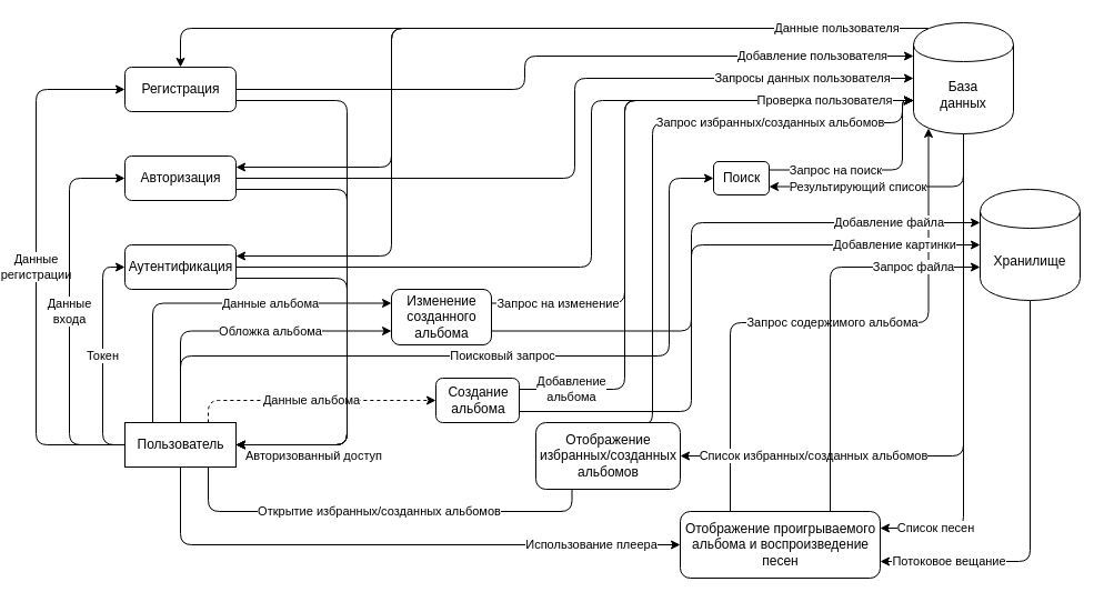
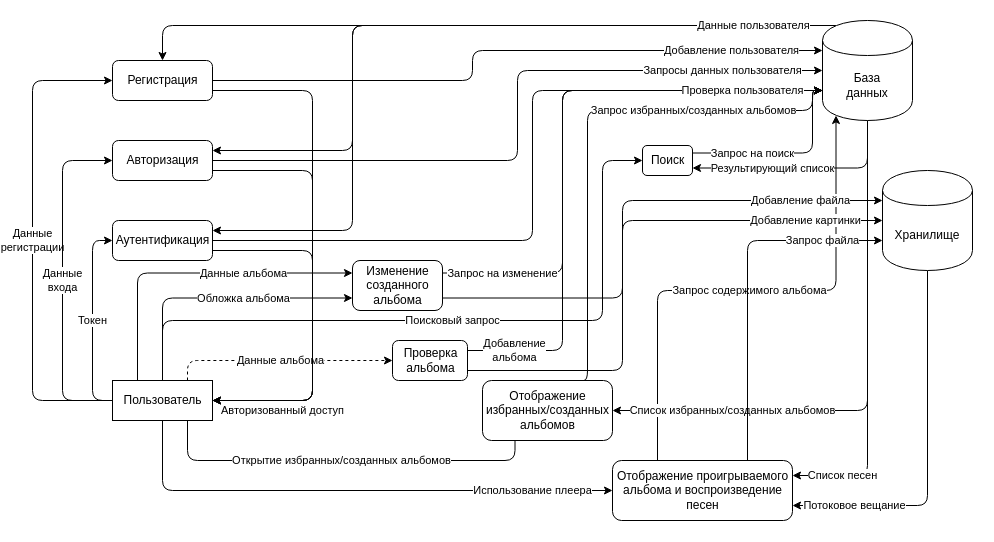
  <mxCell id="0" />
  <mxCell id="1" parent="0" />
  <mxCell id="2" style="edgeStyle=orthogonalEdgeStyle;html=1;exitX=0.15;exitY=0.05;exitDx=0;exitDy=0;exitPerimeter=0;entryX=1;entryY=0.25;entryDx=0;entryDy=0;" edge="1" parent="1" source="31" target="28"><mxGeometry relative="1" as="geometry"><Array as="points"><mxPoint x="340" y="25" /><mxPoint x="340" y="230" /></Array></mxGeometry></mxCell>
  <mxCell id="3" style="edgeStyle=orthogonalEdgeStyle;html=1;exitX=0.15;exitY=0.05;exitDx=0;exitDy=0;exitPerimeter=0;entryX=1;entryY=0.25;entryDx=0;entryDy=0;" edge="1" parent="1" source="31" target="25"><mxGeometry relative="1" as="geometry"><Array as="points"><mxPoint x="340" y="25" /><mxPoint x="340" y="150" /></Array></mxGeometry></mxCell>
  <mxCell id="4" value="Запрос на изменение" style="edgeStyle=orthogonalEdgeStyle;html=1;exitX=1;exitY=0.25;exitDx=0;exitDy=0;entryX=0;entryY=0.7;entryDx=0;entryDy=0;" edge="1" parent="1" source="40" target="31"><mxGeometry x="-0.787" relative="1" as="geometry"><Array as="points"><mxPoint x="550" y="273" /><mxPoint x="550" y="90" /></Array><mxPoint as="offset" /></mxGeometry></mxCell>
  <mxCell id="5" value="Запрос содержимого альбома" style="edgeStyle=orthogonalEdgeStyle;html=1;exitX=0.25;exitY=0;exitDx=0;exitDy=0;entryX=0.15;entryY=0.95;entryDx=0;entryDy=0;entryPerimeter=0;" edge="1" parent="1" source="34" target="31"><mxGeometry relative="1" as="geometry" /></mxCell>
  <mxCell id="6" value="Список песен" style="edgeStyle=orthogonalEdgeStyle;html=1;exitX=0.5;exitY=1;exitDx=0;exitDy=0;entryX=1;entryY=0.25;entryDx=0;entryDy=0;" edge="1" parent="1" source="31" target="34"><mxGeometry x="0.767" relative="1" as="geometry"><mxPoint as="offset" /></mxGeometry></mxCell>
  <mxCell id="7" value="Список избранных/созданных альбомов" style="edgeStyle=orthogonalEdgeStyle;html=1;exitX=0.5;exitY=1;exitDx=0;exitDy=0;entryX=1;entryY=0.5;entryDx=0;entryDy=0;" edge="1" parent="1" source="31" target="36"><mxGeometry x="0.56" relative="1" as="geometry"><mxPoint as="offset" /></mxGeometry></mxCell>
  <mxCell id="8" value="Запрос файла" style="edgeStyle=orthogonalEdgeStyle;html=1;exitX=0.75;exitY=0;exitDx=0;exitDy=0;entryX=0;entryY=0.7;entryDx=0;entryDy=0;" edge="1" parent="1" source="34" target="33"><mxGeometry x="0.661" relative="1" as="geometry"><mxPoint as="offset" /></mxGeometry></mxCell>
  <mxCell id="9" value="Добавление&lt;br&gt;альбома" style="edgeStyle=orthogonalEdgeStyle;html=1;exitX=1;exitY=0.25;exitDx=0;exitDy=0;entryX=0;entryY=0.7;entryDx=0;entryDy=0;" edge="1" parent="1" source="38" target="31"><mxGeometry x="-0.846" relative="1" as="geometry"><Array as="points"><mxPoint x="550" y="350" /><mxPoint x="550" y="90" /></Array><mxPoint as="offset" /></mxGeometry></mxCell>
  <mxCell id="10" value="Данные&lt;br&gt;регистрации" style="edgeStyle=orthogonalEdgeStyle;html=1;exitX=0;exitY=0.5;exitDx=0;exitDy=0;entryX=0;entryY=0.5;entryDx=0;entryDy=0;" edge="1" parent="1" source="19" target="22"><mxGeometry relative="1" as="geometry"><Array as="points"><mxPoint x="20" y="400" /><mxPoint x="20" y="80" /></Array></mxGeometry></mxCell>
  <mxCell id="11" value="Данные&lt;br&gt;входа" style="edgeStyle=orthogonalEdgeStyle;html=1;exitX=0;exitY=0.5;exitDx=0;exitDy=0;entryX=0;entryY=0.5;entryDx=0;entryDy=0;" edge="1" parent="1" source="19" target="25"><mxGeometry relative="1" as="geometry"><Array as="points"><mxPoint x="50" y="400" /><mxPoint x="50" y="160" /></Array></mxGeometry></mxCell>
  <mxCell id="12" value="Токен" style="edgeStyle=orthogonalEdgeStyle;html=1;exitX=0;exitY=0.5;exitDx=0;exitDy=0;entryX=0;entryY=0.5;entryDx=0;entryDy=0;" edge="1" parent="1" source="19" target="28"><mxGeometry relative="1" as="geometry"><Array as="points"><mxPoint x="80" y="400" /><mxPoint x="80" y="240" /></Array></mxGeometry></mxCell>
  <mxCell id="13" value="Использование плеера" style="edgeStyle=orthogonalEdgeStyle;html=1;exitX=0.5;exitY=1;exitDx=0;exitDy=0;entryX=0;entryY=0.5;entryDx=0;entryDy=0;" edge="1" parent="1" source="19" target="34"><mxGeometry x="0.692" relative="1" as="geometry"><mxPoint as="offset" /></mxGeometry></mxCell>
  <mxCell id="14" value="Данные альбома" style="edgeStyle=orthogonalEdgeStyle;html=1;exitX=0.75;exitY=0;exitDx=0;exitDy=0;entryX=0;entryY=0.5;entryDx=0;entryDy=0;dashed=1;" edge="1" parent="1" source="19" target="38"><mxGeometry relative="1" as="geometry" /></mxCell>
  <mxCell id="15" value="Открытие избранных/созданных альбомов" style="edgeStyle=orthogonalEdgeStyle;html=1;exitX=0.75;exitY=1;exitDx=0;exitDy=0;entryX=0.25;entryY=1;entryDx=0;entryDy=0;endArrow=none;" edge="1" parent="1" source="19" target="36"><mxGeometry relative="1" as="geometry"><Array as="points"><mxPoint x="175" y="460" /><mxPoint x="503" y="460" /></Array></mxGeometry></mxCell>
  <mxCell id="16" value="Обложка альбома" style="edgeStyle=orthogonalEdgeStyle;html=1;exitX=0.5;exitY=0;exitDx=0;exitDy=0;entryX=0;entryY=0.75;entryDx=0;entryDy=0;" edge="1" parent="1" source="19" target="40"><mxGeometry x="0.193" relative="1" as="geometry"><mxPoint as="offset" /></mxGeometry></mxCell>
  <mxCell id="17" value="Данные альбома" style="edgeStyle=orthogonalEdgeStyle;html=1;exitX=0.25;exitY=0;exitDx=0;exitDy=0;entryX=0;entryY=0.25;entryDx=0;entryDy=0;" edge="1" parent="1" source="19" target="40"><mxGeometry x="0.318" relative="1" as="geometry"><mxPoint as="offset" /></mxGeometry></mxCell>
  <mxCell id="18" value="Поисковый запрос" style="edgeStyle=orthogonalEdgeStyle;html=1;exitX=0.5;exitY=0;exitDx=0;exitDy=0;entryX=0;entryY=0.5;entryDx=0;entryDy=0;" edge="1" parent="1" source="19" target="42"><mxGeometry relative="1" as="geometry"><Array as="points"><mxPoint x="150" y="320" /><mxPoint x="590" y="320" /><mxPoint x="590" y="160" /></Array></mxGeometry></mxCell>
  <mxCell id="19" value="Пользователь" style="html=1;dashed=0;whitespace=wrap;" vertex="1" parent="1"><mxGeometry x="100" y="380" width="100" height="40" as="geometry" /></mxCell>
  <mxCell id="20" value="Добавление пользователя" style="edgeStyle=orthogonalEdgeStyle;html=1;exitX=1;exitY=0.5;exitDx=0;exitDy=0;entryX=0;entryY=0.3;entryDx=0;entryDy=0;" edge="1" parent="1" source="22" target="31"><mxGeometry x="0.719" relative="1" as="geometry"><Array as="points"><mxPoint x="460" y="80" /><mxPoint x="460" y="50" /></Array><mxPoint x="-1" as="offset" /></mxGeometry></mxCell>
  <mxCell id="21" value="Авторизованный доступ" style="edgeStyle=orthogonalEdgeStyle;html=1;exitX=1;exitY=0.75;exitDx=0;exitDy=0;entryX=1;entryY=0.5;entryDx=0;entryDy=0;" edge="1" parent="1" source="22" target="19"><mxGeometry x="0.726" y="10" relative="1" as="geometry"><Array as="points"><mxPoint x="300" y="90" /><mxPoint x="300" y="400" /></Array><mxPoint as="offset" /></mxGeometry></mxCell>
  <mxCell id="22" value="Регистрация" style="html=1;dashed=0;whitespace=wrap;rounded=1;" vertex="1" parent="1"><mxGeometry x="100" y="60" width="100" height="40" as="geometry" /></mxCell>
  <mxCell id="23" value="Запросы данных пользователя" style="edgeStyle=orthogonalEdgeStyle;html=1;exitX=1;exitY=0.5;exitDx=0;exitDy=0;entryX=0;entryY=0.5;entryDx=0;entryDy=0;" edge="1" parent="1" source="25" target="31"><mxGeometry x="0.714" relative="1" as="geometry"><mxPoint as="offset" /></mxGeometry></mxCell>
  <mxCell id="24" style="edgeStyle=orthogonalEdgeStyle;html=1;exitX=1;exitY=0.75;exitDx=0;exitDy=0;entryX=1;entryY=0.5;entryDx=0;entryDy=0;" edge="1" parent="1" source="25" target="19"><mxGeometry relative="1" as="geometry"><Array as="points"><mxPoint x="300" y="170" /><mxPoint x="300" y="400" /></Array></mxGeometry></mxCell>
  <mxCell id="25" value="Авторизация" style="html=1;dashed=0;whitespace=wrap;rounded=1;" vertex="1" parent="1"><mxGeometry x="100" y="140" width="100" height="40" as="geometry" /></mxCell>
  <mxCell id="26" style="edgeStyle=orthogonalEdgeStyle;html=1;exitX=1;exitY=0.75;exitDx=0;exitDy=0;entryX=1;entryY=0.5;entryDx=0;entryDy=0;" edge="1" parent="1" source="28" target="19"><mxGeometry relative="1" as="geometry"><Array as="points"><mxPoint x="300" y="250" /><mxPoint x="300" y="400" /></Array></mxGeometry></mxCell>
  <mxCell id="27" value="Проверка пользователя" style="edgeStyle=orthogonalEdgeStyle;html=1;exitX=1;exitY=0.5;exitDx=0;exitDy=0;entryX=0;entryY=0.7;entryDx=0;entryDy=0;" edge="1" parent="1" source="28" target="31"><mxGeometry x="0.789" relative="1" as="geometry"><Array as="points"><mxPoint x="520" y="240" /><mxPoint x="520" y="90" /></Array><mxPoint as="offset" /></mxGeometry></mxCell>
  <mxCell id="28" value="Аутентификация" style="html=1;dashed=0;whitespace=wrap;rounded=1;" vertex="1" parent="1"><mxGeometry x="100" y="220" width="100" height="40" as="geometry" /></mxCell>
  <mxCell id="29" value="Данные пользователя" style="edgeStyle=orthogonalEdgeStyle;html=1;exitX=0.15;exitY=0.05;exitDx=0;exitDy=0;exitPerimeter=0;entryX=0.5;entryY=0;entryDx=0;entryDy=0;" edge="1" parent="1" source="31" target="22"><mxGeometry x="-0.764" relative="1" as="geometry"><mxPoint x="1" as="offset" /></mxGeometry></mxCell>
  <mxCell id="30" value="Результирующий список" style="edgeStyle=orthogonalEdgeStyle;html=1;exitX=0.5;exitY=1;exitDx=0;exitDy=0;entryX=1;entryY=0.75;entryDx=0;entryDy=0;" edge="1" parent="1" source="31" target="42"><mxGeometry x="0.281" relative="1" as="geometry"><mxPoint as="offset" /></mxGeometry></mxCell>
  <mxCell id="31" value="База&lt;br&gt;данных" style="shape=cylinder;whiteSpace=wrap;html=1;boundedLbl=1;backgroundOutline=1;rounded=1;" vertex="1" parent="1"><mxGeometry x="810" y="20" width="90" height="100" as="geometry" /></mxCell>
  <mxCell id="32" value="Потоковое вещание" style="edgeStyle=orthogonalEdgeStyle;html=1;exitX=0.5;exitY=1;exitDx=0;exitDy=0;entryX=1;entryY=0.75;entryDx=0;entryDy=0;" edge="1" parent="1" source="33" target="34"><mxGeometry x="0.667" relative="1" as="geometry"><mxPoint as="offset" /></mxGeometry></mxCell>
  <mxCell id="33" value="Хранилище" style="shape=cylinder;whiteSpace=wrap;html=1;boundedLbl=1;backgroundOutline=1;rounded=1;" vertex="1" parent="1"><mxGeometry x="870" y="170" width="90" height="100" as="geometry" /></mxCell>
  <mxCell id="34" value="Отображение проигрываемого&lt;br&gt;альбома и воспроизведение&lt;br&gt;песен" style="html=1;dashed=0;whitespace=wrap;rounded=1;" vertex="1" parent="1"><mxGeometry x="600" y="460" width="180" height="60" as="geometry" /></mxCell>
  <mxCell id="35" value="Запрос избранных/созданных альбомов" style="edgeStyle=orthogonalEdgeStyle;html=1;exitX=0.75;exitY=0;exitDx=0;exitDy=0;entryX=0;entryY=0.7;entryDx=0;entryDy=0;" edge="1" parent="1" source="36" target="31"><mxGeometry x="0.437" relative="1" as="geometry"><Array as="points"><mxPoint x="575" y="110" /><mxPoint x="800" y="110" /><mxPoint x="800" y="90" /></Array><mxPoint as="offset" /></mxGeometry></mxCell>
  <mxCell id="36" value="Отображение&lt;br&gt;избранных/созданных&lt;br&gt;альбомов" style="html=1;dashed=0;whitespace=wrap;rounded=1;" vertex="1" parent="1"><mxGeometry x="470" y="380" width="130" height="60" as="geometry" /></mxCell>
  <mxCell id="37" value="Добавление картинки" style="edgeStyle=orthogonalEdgeStyle;html=1;exitX=1;exitY=0.75;exitDx=0;exitDy=0;entryX=0;entryY=0.5;entryDx=0;entryDy=0;" edge="1" parent="1" source="38" target="33"><mxGeometry x="0.727" relative="1" as="geometry"><Array as="points"><mxPoint x="610" y="370" /><mxPoint x="610" y="220" /></Array><mxPoint as="offset" /></mxGeometry></mxCell>
- <mxCell id="38" value="Создание&lt;br&gt;альбома" style="html=1;dashed=0;whitespace=wrap;rounded=1;" vertex="1" parent="1"><mxGeometry x="380" y="340" width="75" height="40" as="geometry" /></mxCell>
+ <mxCell id="38" value="Проверка&lt;br&gt;альбома" style="html=1;dashed=0;whitespace=wrap;rounded=1;" vertex="1" parent="1"><mxGeometry x="380" y="340" width="75" height="40" as="geometry" /></mxCell>
  <mxCell id="39" value="Добавление файла" style="edgeStyle=orthogonalEdgeStyle;html=1;exitX=1;exitY=0.75;exitDx=0;exitDy=0;entryX=0;entryY=0.3;entryDx=0;entryDy=0;" edge="1" parent="1" source="40" target="33"><mxGeometry x="0.694" relative="1" as="geometry"><Array as="points"><mxPoint x="610" y="297" /><mxPoint x="610" y="200" /></Array><mxPoint as="offset" /></mxGeometry></mxCell>
  <mxCell id="40" value="Изменение&lt;br&gt;созданного&lt;br&gt;альбома" style="html=1;dashed=0;whitespace=wrap;rounded=1;" vertex="1" parent="1"><mxGeometry x="340" y="260" width="90" height="50" as="geometry" /></mxCell>
  <mxCell id="41" value="Запрос на поиск" style="edgeStyle=orthogonalEdgeStyle;html=1;exitX=1;exitY=0.25;exitDx=0;exitDy=0;entryX=0;entryY=0.7;entryDx=0;entryDy=0;" edge="1" parent="1" source="42" target="31"><mxGeometry x="-0.377" relative="1" as="geometry"><Array as="points"><mxPoint x="800" y="153" /><mxPoint x="800" y="90" /></Array><mxPoint as="offset" /></mxGeometry></mxCell>
  <mxCell id="42" value="Поиск" style="html=1;dashed=0;whitespace=wrap;rounded=1;" vertex="1" parent="1"><mxGeometry x="630" y="145" width="50" height="30" as="geometry" /></mxCell>
